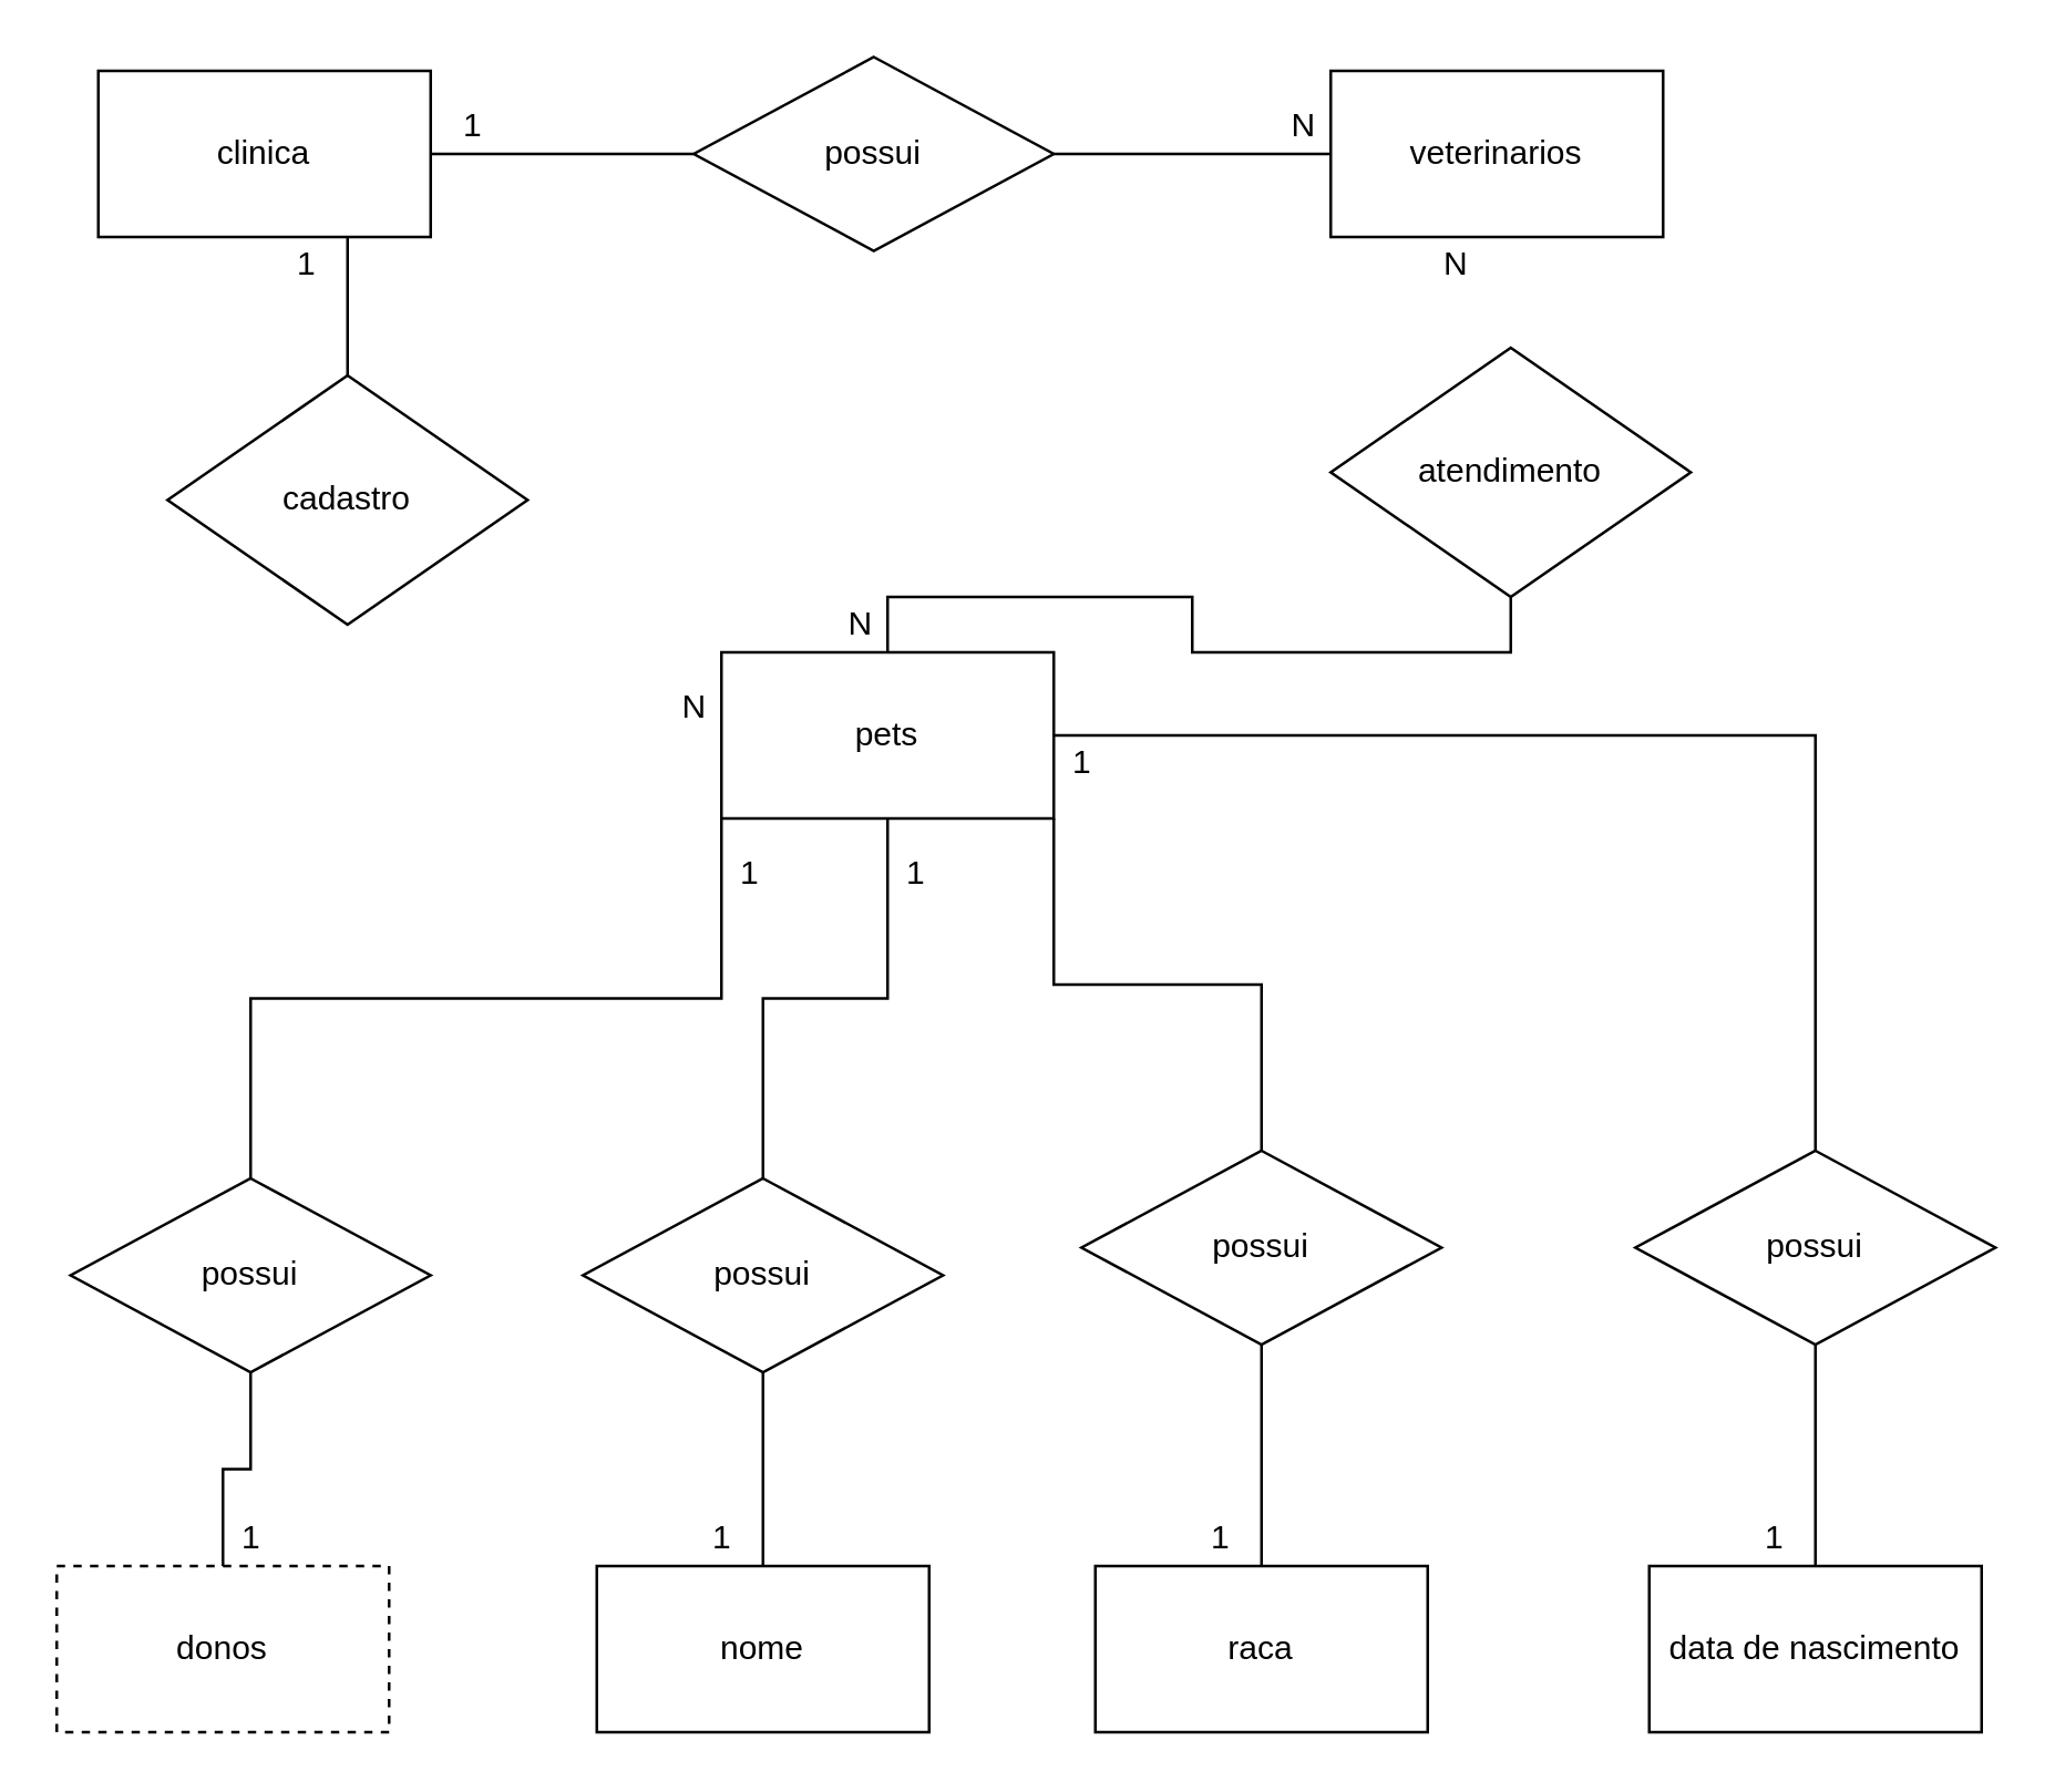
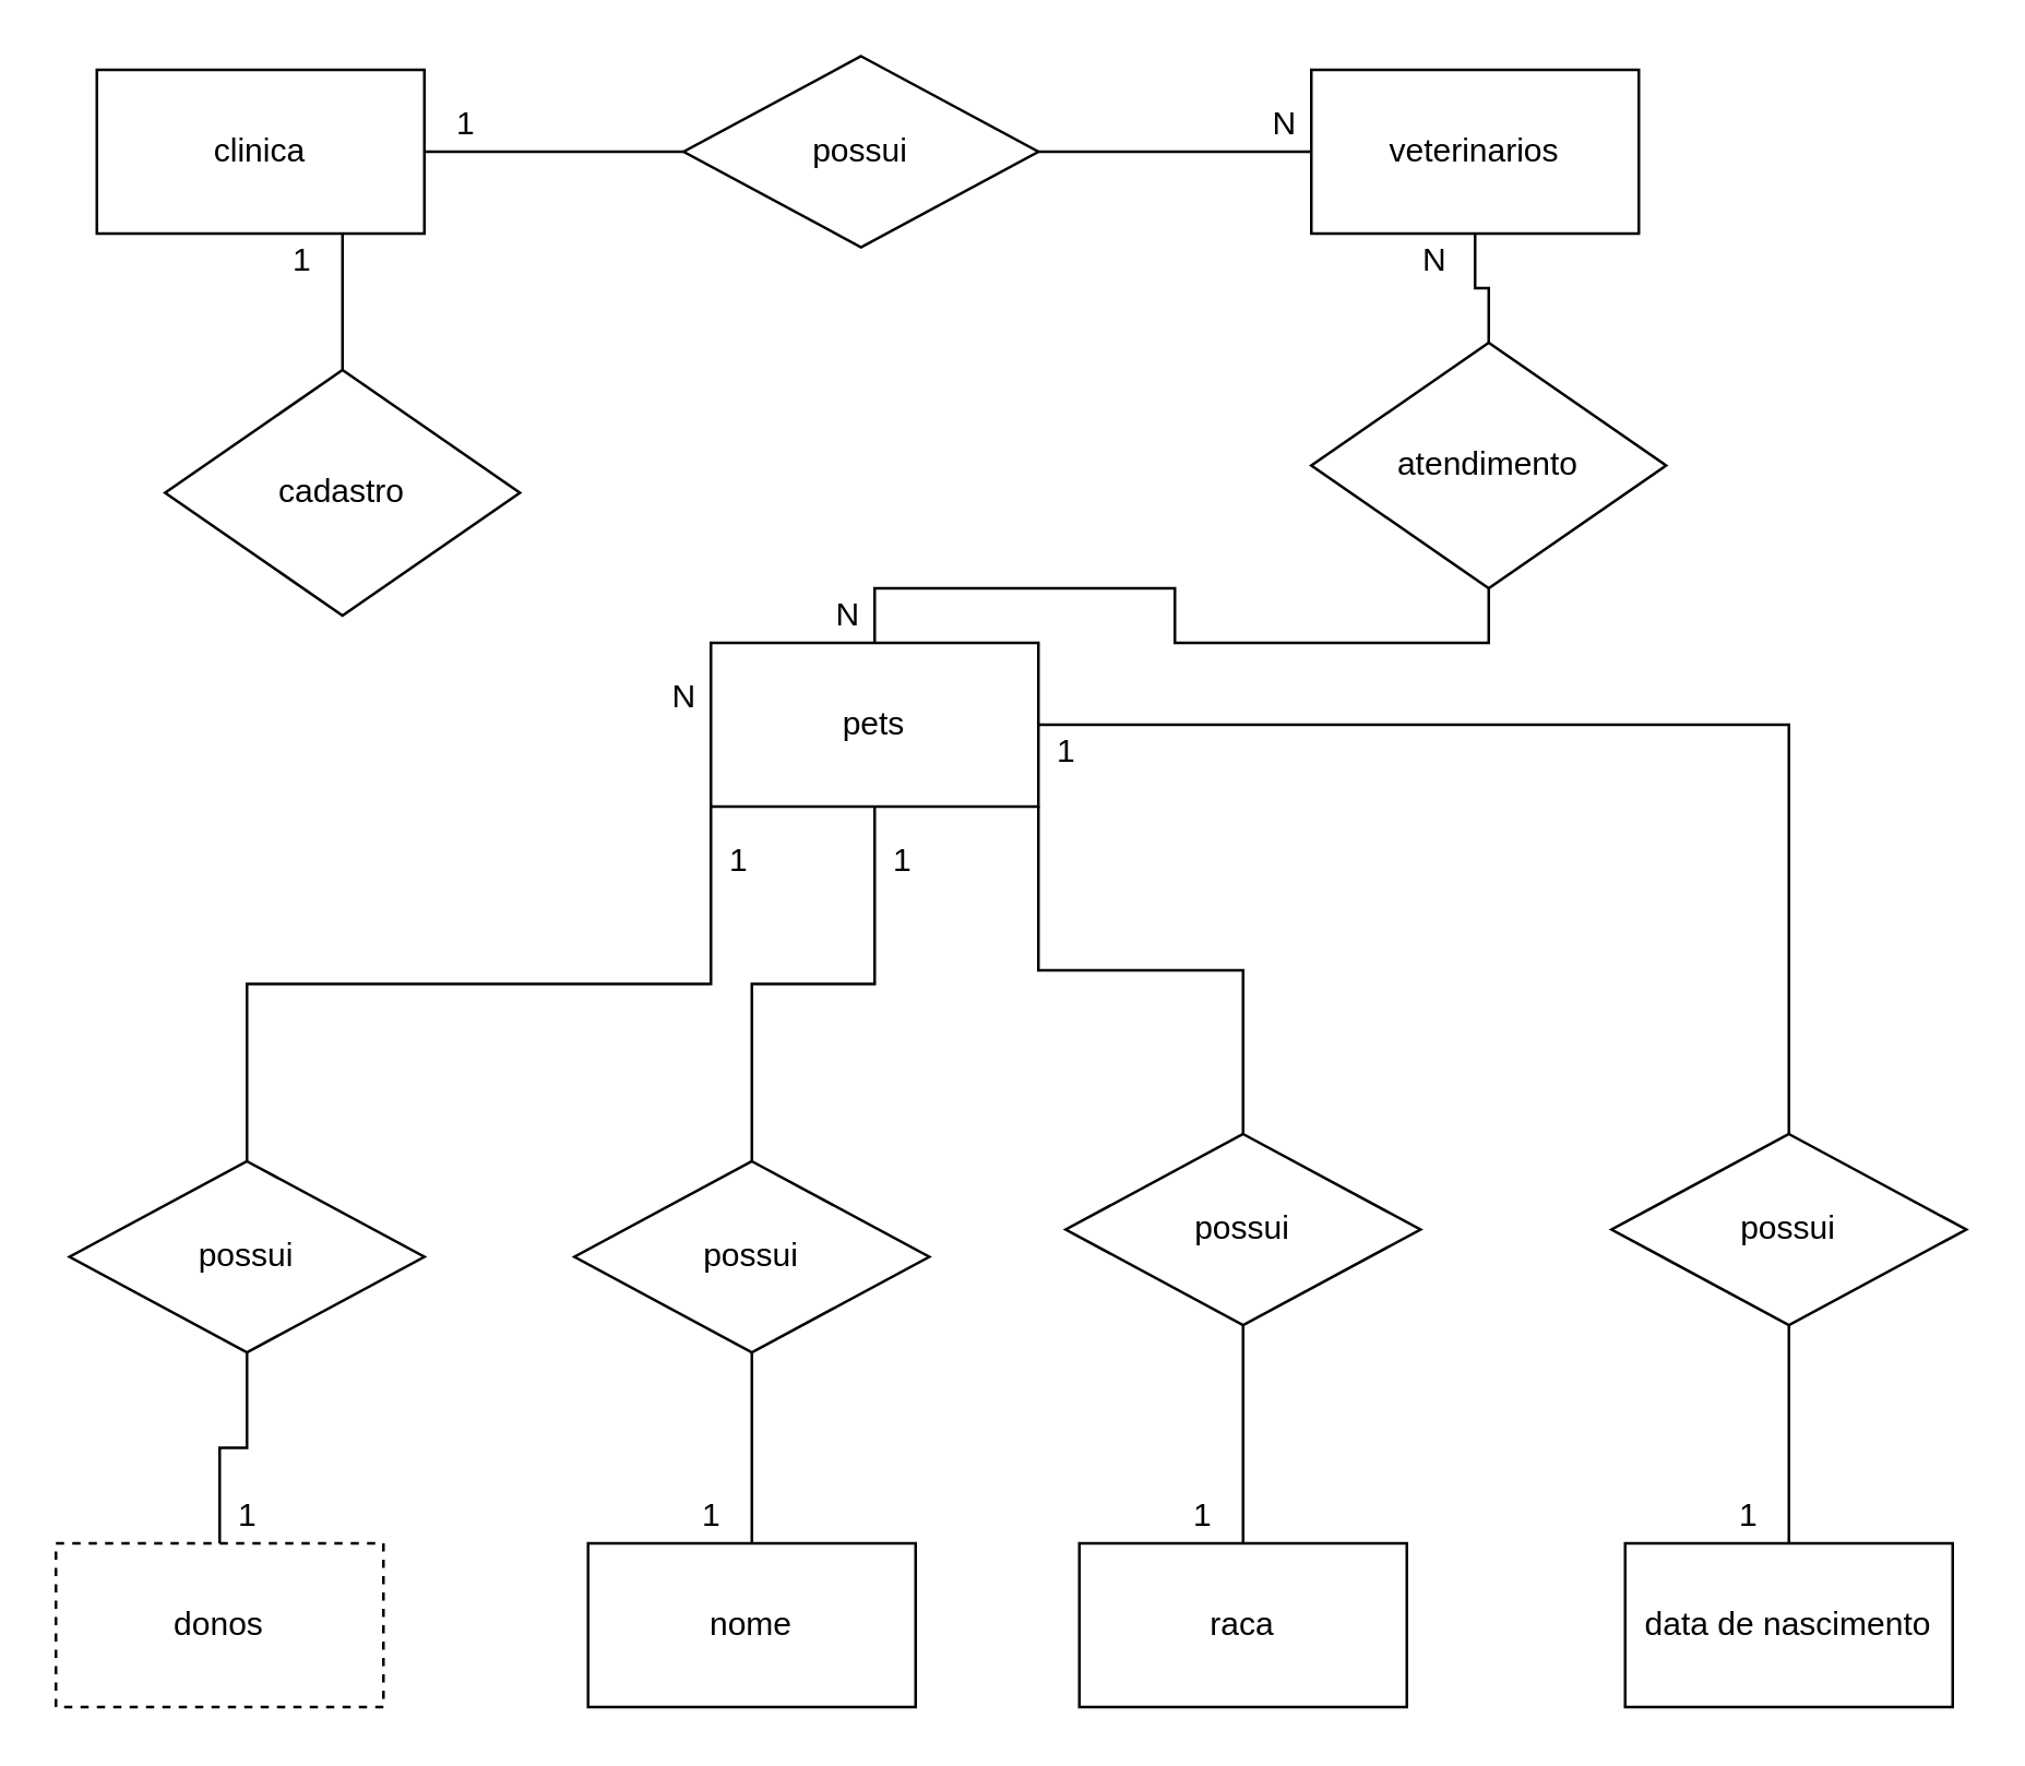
  <mxCell id="0" />
  <mxCell id="1" parent="0" />
  <mxCell id="2" style="edgeStyle=orthogonalEdgeStyle;rounded=0;orthogonalLoop=1;jettySize=auto;html=1;exitX=1;exitY=0.5;exitDx=0;exitDy=0;entryX=0;entryY=0.5;entryDx=0;entryDy=0;endArrow=none;endFill=0;" edge="1" parent="1" source="3" target="23"><mxGeometry relative="1" as="geometry" /></mxCell>
  <mxCell id="3" value="clinica" style="rounded=0;whiteSpace=wrap;html=1;" vertex="1" parent="1"><mxGeometry x="35" y="25" width="120" height="60" as="geometry" /></mxCell>
  <mxCell id="4" style="edgeStyle=orthogonalEdgeStyle;rounded=0;orthogonalLoop=1;jettySize=auto;html=1;exitX=1;exitY=0.5;exitDx=0;exitDy=0;entryX=0.5;entryY=0;entryDx=0;entryDy=0;endArrow=none;endFill=0;" edge="1" parent="1" source="9" target="19"><mxGeometry relative="1" as="geometry" /></mxCell>
  <mxCell id="5" style="edgeStyle=orthogonalEdgeStyle;rounded=0;orthogonalLoop=1;jettySize=auto;html=1;exitX=1;exitY=1;exitDx=0;exitDy=0;endArrow=none;endFill=0;" edge="1" parent="1" source="9" target="17"><mxGeometry relative="1" as="geometry" /></mxCell>
  <mxCell id="6" style="edgeStyle=orthogonalEdgeStyle;rounded=0;orthogonalLoop=1;jettySize=auto;html=1;exitX=0.5;exitY=1;exitDx=0;exitDy=0;entryX=0.5;entryY=0;entryDx=0;entryDy=0;endArrow=none;endFill=0;" edge="1" parent="1" source="9" target="21"><mxGeometry relative="1" as="geometry" /></mxCell>
  <mxCell id="7" style="edgeStyle=orthogonalEdgeStyle;rounded=0;orthogonalLoop=1;jettySize=auto;html=1;exitX=0;exitY=1;exitDx=0;exitDy=0;entryX=0.5;entryY=0;entryDx=0;entryDy=0;endArrow=none;endFill=0;" edge="1" parent="1" source="9" target="26"><mxGeometry relative="1" as="geometry" /></mxCell>
  <mxCell id="8" style="edgeStyle=orthogonalEdgeStyle;rounded=0;orthogonalLoop=1;jettySize=auto;html=1;exitX=0.5;exitY=0;exitDx=0;exitDy=0;entryX=0.5;entryY=1;entryDx=0;entryDy=0;endArrow=none;endFill=0;" edge="1" parent="1" source="9" target="25"><mxGeometry relative="1" as="geometry" /></mxCell>
  <mxCell id="9" value="pets" style="rounded=0;whiteSpace=wrap;html=1;" vertex="1" parent="1"><mxGeometry x="260" y="235" width="120" height="60" as="geometry" /></mxCell>
  <mxCell id="10" value="raca" style="rounded=0;whiteSpace=wrap;html=1;" vertex="1" parent="1"><mxGeometry x="395" y="565" width="120" height="60" as="geometry" /></mxCell>
  <mxCell id="11" value="nome" style="rounded=0;whiteSpace=wrap;html=1;" vertex="1" parent="1"><mxGeometry x="215" y="565" width="120" height="60" as="geometry" /></mxCell>
  <mxCell id="12" value="data de nascimento" style="rounded=0;whiteSpace=wrap;html=1;" vertex="1" parent="1"><mxGeometry x="595" y="565" width="120" height="60" as="geometry" /></mxCell>
  <mxCell id="13" style="edgeStyle=orthogonalEdgeStyle;rounded=0;orthogonalLoop=1;jettySize=auto;html=1;exitX=0.5;exitY=0;exitDx=0;exitDy=0;entryX=0.5;entryY=1;entryDx=0;entryDy=0;endArrow=none;endFill=0;" edge="1" parent="1" source="14" target="26"><mxGeometry relative="1" as="geometry" /></mxCell>
  <mxCell id="14" value="donos" style="rounded=0;whiteSpace=wrap;html=1;dashed=1;" vertex="1" parent="1"><mxGeometry x="20" y="565" width="120" height="60" as="geometry" /></mxCell>
  <mxCell id="15" value="veterinarios" style="rounded=0;whiteSpace=wrap;html=1;" vertex="1" parent="1"><mxGeometry x="480" y="25" width="120" height="60" as="geometry" /></mxCell>
  <mxCell id="16" style="edgeStyle=orthogonalEdgeStyle;rounded=0;orthogonalLoop=1;jettySize=auto;html=1;exitX=0.5;exitY=1;exitDx=0;exitDy=0;endArrow=none;endFill=0;" edge="1" parent="1" source="17" target="10"><mxGeometry relative="1" as="geometry" /></mxCell>
  <mxCell id="17" value="possui" style="shape=rhombus;perimeter=rhombusPerimeter;whiteSpace=wrap;html=1;align=center;" vertex="1" parent="1"><mxGeometry x="390" y="415" width="130" height="70" as="geometry" /></mxCell>
  <mxCell id="18" style="edgeStyle=orthogonalEdgeStyle;rounded=0;orthogonalLoop=1;jettySize=auto;html=1;exitX=0.5;exitY=1;exitDx=0;exitDy=0;entryX=0.5;entryY=0;entryDx=0;entryDy=0;endArrow=none;endFill=0;" edge="1" parent="1" source="19" target="12"><mxGeometry relative="1" as="geometry" /></mxCell>
  <mxCell id="19" value="possui" style="shape=rhombus;perimeter=rhombusPerimeter;whiteSpace=wrap;html=1;align=center;" vertex="1" parent="1"><mxGeometry x="590" y="415" width="130" height="70" as="geometry" /></mxCell>
  <mxCell id="20" style="edgeStyle=orthogonalEdgeStyle;rounded=0;orthogonalLoop=1;jettySize=auto;html=1;exitX=0.5;exitY=1;exitDx=0;exitDy=0;endArrow=none;endFill=0;" edge="1" parent="1" source="21" target="11"><mxGeometry relative="1" as="geometry" /></mxCell>
  <mxCell id="21" value="possui" style="shape=rhombus;perimeter=rhombusPerimeter;whiteSpace=wrap;html=1;align=center;" vertex="1" parent="1"><mxGeometry x="210" y="425" width="130" height="70" as="geometry" /></mxCell>
  <mxCell id="22" style="edgeStyle=orthogonalEdgeStyle;rounded=0;orthogonalLoop=1;jettySize=auto;html=1;exitX=1;exitY=0.5;exitDx=0;exitDy=0;endArrow=none;endFill=0;" edge="1" parent="1" source="23" target="15"><mxGeometry relative="1" as="geometry" /></mxCell>
  <mxCell id="23" value="possui" style="shape=rhombus;perimeter=rhombusPerimeter;whiteSpace=wrap;html=1;align=center;" vertex="1" parent="1"><mxGeometry x="250" y="20" width="130" height="70" as="geometry" /></mxCell>
+ <mxCell id="24" style="edgeStyle=orthogonalEdgeStyle;rounded=0;orthogonalLoop=1;jettySize=auto;html=1;exitX=0.5;exitY=0;exitDx=0;exitDy=0;entryX=0.5;entryY=1;entryDx=0;entryDy=0;endArrow=none;endFill=0;" edge="1" parent="1" source="25" target="15"><mxGeometry relative="1" as="geometry" /></mxCell>
  <mxCell id="25" value="atendimento" style="shape=rhombus;perimeter=rhombusPerimeter;whiteSpace=wrap;html=1;align=center;" vertex="1" parent="1"><mxGeometry x="480" y="125" width="130" height="90" as="geometry" /></mxCell>
  <mxCell id="26" value="possui" style="shape=rhombus;perimeter=rhombusPerimeter;whiteSpace=wrap;html=1;align=center;" vertex="1" parent="1"><mxGeometry x="25" y="425" width="130" height="70" as="geometry" /></mxCell>
  <mxCell id="27" style="edgeStyle=orthogonalEdgeStyle;rounded=0;orthogonalLoop=1;jettySize=auto;html=1;exitX=0.5;exitY=0;exitDx=0;exitDy=0;entryX=0.75;entryY=1;entryDx=0;entryDy=0;endArrow=none;endFill=0;" edge="1" parent="1" source="28" target="3"><mxGeometry relative="1" as="geometry" /></mxCell>
  <mxCell id="28" value="cadastro" style="shape=rhombus;perimeter=rhombusPerimeter;whiteSpace=wrap;html=1;align=center;" vertex="1" parent="1"><mxGeometry x="60" y="135" width="130" height="90" as="geometry" /></mxCell>
  <mxCell id="29" value="1" style="text;html=1;align=center;verticalAlign=middle;resizable=0;points=[];autosize=1;strokeColor=none;" vertex="1" parent="1"><mxGeometry x="250" y="545" width="20" height="20" as="geometry" /></mxCell>
  <mxCell id="30" value="1" style="text;html=1;align=center;verticalAlign=middle;resizable=0;points=[];autosize=1;strokeColor=none;" vertex="1" parent="1"><mxGeometry x="430" y="545" width="20" height="20" as="geometry" /></mxCell>
  <mxCell id="31" value="1" style="text;html=1;align=center;verticalAlign=middle;resizable=0;points=[];autosize=1;strokeColor=none;" vertex="1" parent="1"><mxGeometry x="630" y="545" width="20" height="20" as="geometry" /></mxCell>
  <mxCell id="32" value="N" style="text;html=1;align=center;verticalAlign=middle;resizable=0;points=[];autosize=1;strokeColor=none;" vertex="1" parent="1"><mxGeometry x="300" y="215" width="20" height="20" as="geometry" /></mxCell>
  <mxCell id="33" value="N" style="text;html=1;align=center;verticalAlign=middle;resizable=0;points=[];autosize=1;strokeColor=none;" vertex="1" parent="1"><mxGeometry x="515" y="85" width="20" height="20" as="geometry" /></mxCell>
  <mxCell id="34" value="1" style="text;html=1;align=center;verticalAlign=middle;resizable=0;points=[];autosize=1;strokeColor=none;" vertex="1" parent="1"><mxGeometry x="100" y="85" width="20" height="20" as="geometry" /></mxCell>
  <mxCell id="35" value="1" style="text;html=1;align=center;verticalAlign=middle;resizable=0;points=[];autosize=1;strokeColor=none;" vertex="1" parent="1"><mxGeometry x="160" y="35" width="20" height="20" as="geometry" /></mxCell>
  <mxCell id="36" value="N" style="text;html=1;align=center;verticalAlign=middle;resizable=0;points=[];autosize=1;strokeColor=none;" vertex="1" parent="1"><mxGeometry x="460" y="35" width="20" height="20" as="geometry" /></mxCell>
  <mxCell id="37" value="1" style="text;html=1;align=center;verticalAlign=middle;resizable=0;points=[];autosize=1;strokeColor=none;" vertex="1" parent="1"><mxGeometry x="80" y="545" width="20" height="20" as="geometry" /></mxCell>
  <mxCell id="38" value="1" style="text;html=1;align=center;verticalAlign=middle;resizable=0;points=[];autosize=1;strokeColor=none;" vertex="1" parent="1"><mxGeometry x="380" y="265" width="20" height="20" as="geometry" /></mxCell>
  <mxCell id="39" value="1" style="text;html=1;align=center;verticalAlign=middle;resizable=0;points=[];autosize=1;strokeColor=none;" vertex="1" parent="1"><mxGeometry x="320" y="305" width="20" height="20" as="geometry" /></mxCell>
  <mxCell id="40" value="1" style="text;html=1;align=center;verticalAlign=middle;resizable=0;points=[];autosize=1;strokeColor=none;" vertex="1" parent="1"><mxGeometry x="260" y="305" width="20" height="20" as="geometry" /></mxCell>
  <mxCell id="41" value="N" style="text;html=1;align=center;verticalAlign=middle;resizable=0;points=[];autosize=1;strokeColor=none;" vertex="1" parent="1"><mxGeometry x="240" y="245" width="20" height="20" as="geometry" /></mxCell>
